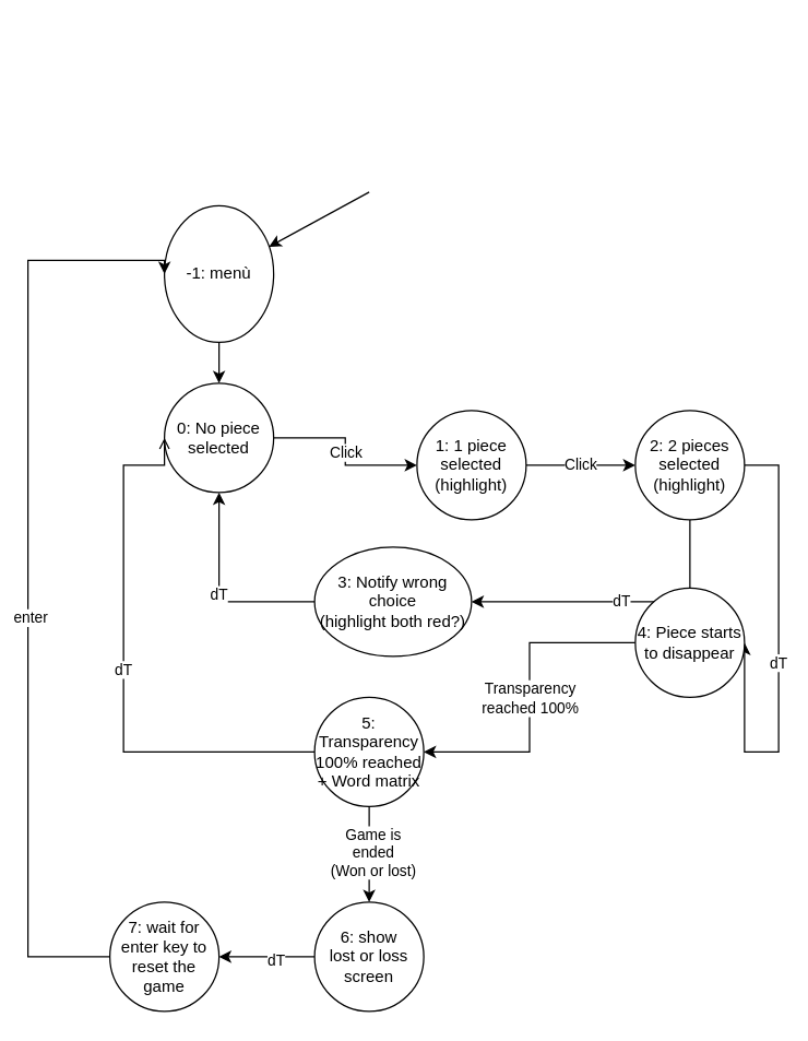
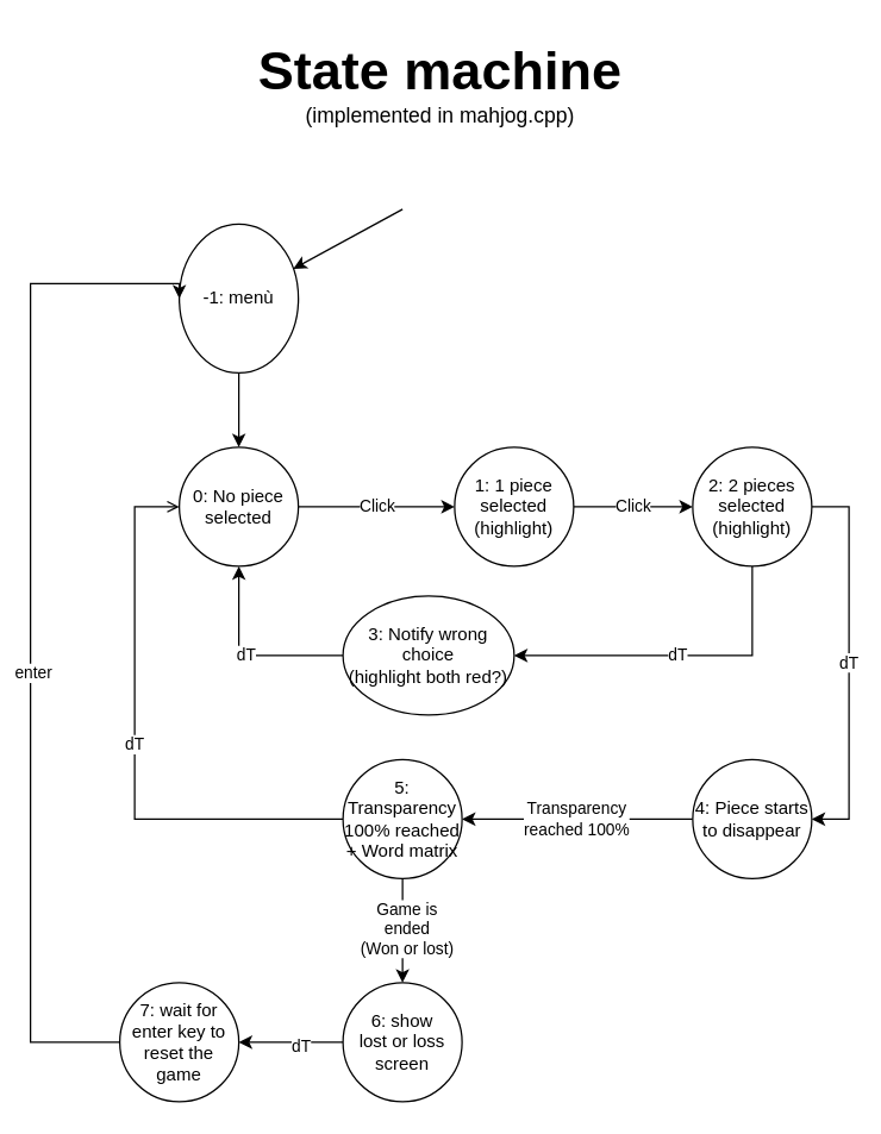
  <mxCell id="0" />
  <mxCell id="1" parent="0" />
  <mxCell id="2" value="Click" style="edgeStyle=orthogonalEdgeStyle;rounded=0;orthogonalLoop=1;jettySize=auto;html=1;" parent="1" source="3" target="5" edge="1"><mxGeometry relative="1" as="geometry" /></mxCell>
- <mxCell id="3" value="0: No piece selected" style="ellipse;whiteSpace=wrap;html=1;aspect=fixed;" parent="1" vertex="1"><mxGeometry x="120" y="280" width="80" height="80" as="geometry" /></mxCell>
+ <mxCell id="3" value="0: No piece selected" style="ellipse;whiteSpace=wrap;html=1;aspect=fixed;" parent="1" vertex="1"><mxGeometry x="120" y="300" width="80" height="80" as="geometry" /></mxCell>
  <mxCell id="4" value="Click" style="edgeStyle=orthogonalEdgeStyle;rounded=0;orthogonalLoop=1;jettySize=auto;html=1;" parent="1" source="5" target="8" edge="1"><mxGeometry relative="1" as="geometry" /></mxCell>
  <mxCell id="5" value="1: 1 piece selected&lt;br&gt;(highlight)" style="ellipse;whiteSpace=wrap;html=1;aspect=fixed;" parent="1" vertex="1"><mxGeometry x="305" y="300" width="80" height="80" as="geometry" /></mxCell>
  <mxCell id="6" value="dT" style="edgeStyle=orthogonalEdgeStyle;rounded=0;orthogonalLoop=1;jettySize=auto;html=1;entryX=1;entryY=0.5;entryDx=0;entryDy=0;" parent="1" source="8" target="10" edge="1"><mxGeometry relative="1" as="geometry"><Array as="points"><mxPoint x="570" y="340" /><mxPoint x="570" y="550" /></Array></mxGeometry></mxCell>
  <mxCell id="7" value="dT" style="edgeStyle=orthogonalEdgeStyle;rounded=0;orthogonalLoop=1;jettySize=auto;html=1;entryX=1;entryY=0.5;entryDx=0;entryDy=0;" parent="1" source="8" target="12" edge="1"><mxGeometry relative="1" as="geometry"><Array as="points"><mxPoint x="505" y="440" /></Array></mxGeometry></mxCell>
  <mxCell id="8" value="2: 2 pieces selected&lt;br&gt;(highlight)" style="ellipse;whiteSpace=wrap;html=1;aspect=fixed;" parent="1" vertex="1"><mxGeometry x="465" y="300" width="80" height="80" as="geometry" /></mxCell>
  <mxCell id="9" value="Transparency&lt;br&gt;reached 100%" style="edgeStyle=orthogonalEdgeStyle;rounded=0;orthogonalLoop=1;jettySize=auto;html=1;entryX=1;entryY=0.5;entryDx=0;entryDy=0;" parent="1" source="10" target="16" edge="1"><mxGeometry relative="1" as="geometry" /></mxCell>
- <mxCell id="10" value="4: Piece starts to disappear" style="ellipse;whiteSpace=wrap;html=1;aspect=fixed;" parent="1" vertex="1"><mxGeometry x="465" y="430" width="80" height="80" as="geometry" /></mxCell>
+ <mxCell id="10" value="4: Piece starts to disappear" style="ellipse;whiteSpace=wrap;html=1;aspect=fixed;" parent="1" vertex="1"><mxGeometry x="465" y="510" width="80" height="80" as="geometry" /></mxCell>
  <mxCell id="11" value="dT" style="edgeStyle=orthogonalEdgeStyle;rounded=0;orthogonalLoop=1;jettySize=auto;html=1;entryX=0.5;entryY=1;entryDx=0;entryDy=0;" parent="1" source="12" target="3" edge="1"><mxGeometry relative="1" as="geometry"><Array as="points"><mxPoint x="160" y="440" /></Array></mxGeometry></mxCell>
  <mxCell id="12" value="3: Notify wrong choice&lt;br&gt;(highlight both red?)" style="ellipse;whiteSpace=wrap;html=1;aspect=fixed;" parent="1" vertex="1"><mxGeometry x="230" y="400" width="115" height="80" as="geometry" /></mxCell>
  <mxCell id="13" value="dT" style="edgeStyle=orthogonalEdgeStyle;rounded=0;orthogonalLoop=1;jettySize=auto;html=1;entryX=0;entryY=0.5;entryDx=0;entryDy=0;endArrow=open;" parent="1" source="16" target="3" edge="1"><mxGeometry relative="1" as="geometry"><mxPoint x="164" y="550" as="targetPoint" /><Array as="points"><mxPoint x="90" y="550" /><mxPoint x="90" y="340" /></Array></mxGeometry></mxCell>
  <mxCell id="14" style="edgeStyle=orthogonalEdgeStyle;rounded=0;orthogonalLoop=1;jettySize=auto;html=1;" parent="1" source="16" target="22" edge="1"><mxGeometry relative="1" as="geometry" /></mxCell>
  <mxCell id="15" value="Game is&lt;br&gt;ended&lt;br&gt;(Won or lost)" style="edgeLabel;html=1;align=center;verticalAlign=middle;resizable=0;points=[];" parent="14" vertex="1" connectable="0"><mxGeometry x="-0.057" y="2" relative="1" as="geometry"><mxPoint as="offset" /></mxGeometry></mxCell>
  <mxCell id="16" value="5: Transparency 100% reached&lt;br&gt;+ Word matrix" style="ellipse;whiteSpace=wrap;html=1;aspect=fixed;" parent="1" vertex="1"><mxGeometry x="230" y="510" width="80" height="80" as="geometry" /></mxCell>
  <mxCell id="17" style="edgeStyle=orthogonalEdgeStyle;rounded=0;orthogonalLoop=1;jettySize=auto;html=1;" parent="1" source="18" target="3" edge="1"><mxGeometry relative="1" as="geometry" /></mxCell>
  <mxCell id="18" value="-1: menù" style="ellipse;whiteSpace=wrap;html=1;aspect=fixed;" parent="1" vertex="1"><mxGeometry x="120" y="150" width="80" height="100" as="geometry" /></mxCell>
  <mxCell id="19" value="" style="endArrow=classic;html=1;rounded=0;" parent="1" target="18" edge="1"><mxGeometry width="50" height="50" relative="1" as="geometry"><mxPoint x="270" y="140" as="sourcePoint" /><mxPoint x="310" y="150" as="targetPoint" /></mxGeometry></mxCell>
  <mxCell id="20" style="edgeStyle=orthogonalEdgeStyle;rounded=0;orthogonalLoop=1;jettySize=auto;html=1;" parent="1" source="22" target="25" edge="1"><mxGeometry relative="1" as="geometry" /></mxCell>
  <mxCell id="21" value="dT" style="edgeLabel;html=1;align=center;verticalAlign=middle;resizable=0;points=[];" parent="20" vertex="1" connectable="0"><mxGeometry x="-0.171" y="2" relative="1" as="geometry"><mxPoint as="offset" /></mxGeometry></mxCell>
  <mxCell id="22" value="6: show&lt;br&gt;lost or loss screen" style="ellipse;whiteSpace=wrap;html=1;aspect=fixed;" parent="1" vertex="1"><mxGeometry x="230" y="660" width="80" height="80" as="geometry" /></mxCell>
  <mxCell id="23" style="edgeStyle=orthogonalEdgeStyle;rounded=0;orthogonalLoop=1;jettySize=auto;html=1;entryX=0;entryY=0.5;entryDx=0;entryDy=0;" parent="1" source="25" target="18" edge="1"><mxGeometry relative="1" as="geometry"><mxPoint x="60" y="270" as="targetPoint" /><Array as="points"><mxPoint x="20" y="700" /><mxPoint x="20" y="190" /></Array></mxGeometry></mxCell>
  <mxCell id="24" value="enter" style="edgeLabel;html=1;align=center;verticalAlign=middle;resizable=0;points=[];" parent="23" vertex="1" connectable="0"><mxGeometry x="-0.092" y="-1" relative="1" as="geometry"><mxPoint as="offset" /></mxGeometry></mxCell>
  <mxCell id="25" value="7: wait for enter key to reset the game" style="ellipse;whiteSpace=wrap;html=1;aspect=fixed;" parent="1" vertex="1"><mxGeometry x="80" y="660" width="80" height="80" as="geometry" /></mxCell>
+ <mxCell id="26" value="&lt;font style=&quot;&quot;&gt;&lt;font style=&quot;font-size: 36px;&quot;&gt;&lt;b&gt;State machine &lt;/b&gt;&lt;/font&gt;&lt;br&gt;&lt;span style=&quot;font-size: 14px;&quot;&gt;(implemented in mahjog.cpp)&lt;/span&gt;&lt;/font&gt;" style="text;html=1;align=center;verticalAlign=middle;resizable=0;points=[];autosize=1;strokeColor=none;fillColor=none;" parent="1" vertex="1"><mxGeometry x="160" y="20" width="270" height="70" as="geometry" /></mxCell>
